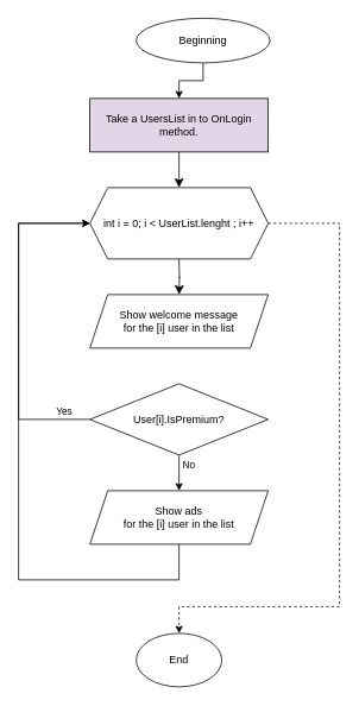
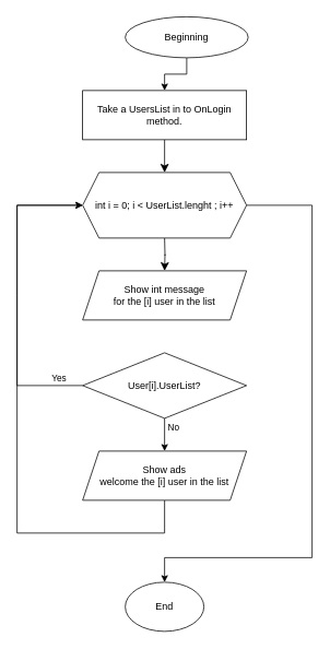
  <mxCell id="0" />
  <mxCell id="1" parent="0" />
  <mxCell id="2" value="" style="rounded=0;html=1;jettySize=auto;orthogonalLoop=1;fontSize=11;endArrow=classic;endFill=1;endSize=8;strokeWidth=1;shadow=0;labelBackgroundColor=default;edgeStyle=orthogonalEdgeStyle;startFill=0;" parent="1" edge="1"><mxGeometry relative="1" as="geometry"><mxPoint x="200" y="160" as="sourcePoint" /><mxPoint x="200" y="210" as="targetPoint" /></mxGeometry></mxCell>
  <mxCell id="3" value="" style="rounded=0;html=1;jettySize=auto;orthogonalLoop=1;fontSize=11;endArrow=classic;endFill=1;endSize=8;strokeWidth=1;shadow=0;labelBackgroundColor=default;edgeStyle=orthogonalEdgeStyle;startFill=0;" parent="1" edge="1"><mxGeometry y="20" relative="1" as="geometry"><mxPoint as="offset" /><mxPoint x="200" y="290" as="sourcePoint" /><mxPoint x="200" y="330" as="targetPoint" /></mxGeometry></mxCell>
  <mxCell id="4" style="edgeStyle=orthogonalEdgeStyle;shape=connector;rounded=0;orthogonalLoop=1;jettySize=auto;html=1;entryX=0.5;entryY=0;entryDx=0;entryDy=0;labelBackgroundColor=default;strokeColor=default;fontFamily=Helvetica;fontSize=11;fontColor=default;startFill=0;endArrow=classic;" edge="1" parent="1" source="5" target="6"><mxGeometry relative="1" as="geometry" /></mxCell>
  <mxCell id="5" value="Beginning" style="ellipse;whiteSpace=wrap;html=1;" vertex="1" parent="1"><mxGeometry x="152" y="20" width="150" height="50" as="geometry" /></mxCell>
- <mxCell id="6" value="Take a UsersList in to OnLogin method. " style="rounded=0;whiteSpace=wrap;html=1;fillColor=#e1d5e7;" vertex="1" parent="1"><mxGeometry x="100" y="110" width="200" height="60" as="geometry" /></mxCell>
+ <mxCell id="6" value="Take a UsersList in to OnLogin method. " style="rounded=0;whiteSpace=wrap;html=1;" vertex="1" parent="1"><mxGeometry x="100" y="110" width="200" height="60" as="geometry" /></mxCell>
  <mxCell id="7" value="End" style="ellipse;whiteSpace=wrap;html=1;" vertex="1" parent="1"><mxGeometry x="152" y="710" width="96" height="60" as="geometry" /></mxCell>
- <mxCell id="8" style="edgeStyle=orthogonalEdgeStyle;rounded=0;orthogonalLoop=1;jettySize=auto;html=1;entryX=0.5;entryY=0;entryDx=0;entryDy=0;dashed=1;" edge="1" parent="1" source="9" target="7"><mxGeometry relative="1" as="geometry"><mxPoint x="500" y="550" as="targetPoint" /><Array as="points"><mxPoint x="380" y="250" /><mxPoint x="380" y="680" /><mxPoint x="200" y="680" /></Array></mxGeometry></mxCell>
+ <mxCell id="8" style="edgeStyle=orthogonalEdgeStyle;rounded=0;orthogonalLoop=1;jettySize=auto;html=1;entryX=0.5;entryY=0;entryDx=0;entryDy=0;" edge="1" parent="1" source="9" target="7"><mxGeometry relative="1" as="geometry"><mxPoint x="500" y="550" as="targetPoint" /><Array as="points"><mxPoint x="380" y="250" /><mxPoint x="380" y="680" /><mxPoint x="200" y="680" /></Array></mxGeometry></mxCell>
  <mxCell id="9" value="int i = 0; i &amp;lt; UserList.lenght ; i++" style="shape=hexagon;perimeter=hexagonPerimeter2;whiteSpace=wrap;html=1;fixedSize=1;" vertex="1" parent="1"><mxGeometry x="100" y="210" width="200" height="80" as="geometry" /></mxCell>
- <mxCell id="10" value="&lt;div&gt;Show welcome message&lt;/div&gt;&lt;div&gt;for the [i] user in the list&lt;/div&gt;" style="shape=parallelogram;perimeter=parallelogramPerimeter;whiteSpace=wrap;html=1;fixedSize=1;" vertex="1" parent="1"><mxGeometry x="100" y="330" width="200" height="60" as="geometry" /></mxCell>
- <mxCell id="11" value="User[i].IsPremium?" style="rhombus;whiteSpace=wrap;html=1;" vertex="1" parent="1"><mxGeometry x="100" y="430" width="200" height="80" as="geometry" /></mxCell>
+ <mxCell id="10" value="&lt;div&gt;Show int message&lt;/div&gt;&lt;div&gt;for the [i] user in the list&lt;/div&gt;" style="shape=parallelogram;perimeter=parallelogramPerimeter;whiteSpace=wrap;html=1;fixedSize=1;" vertex="1" parent="1"><mxGeometry x="100" y="330" width="200" height="60" as="geometry" /></mxCell>
+ <mxCell id="11" value="User[i].UserList?" style="rhombus;whiteSpace=wrap;html=1;" vertex="1" parent="1"><mxGeometry x="100" y="430" width="200" height="80" as="geometry" /></mxCell>
  <mxCell id="12" value="" style="endArrow=classic;html=1;rounded=0;labelBackgroundColor=default;strokeColor=default;fontFamily=Helvetica;fontSize=11;fontColor=default;shape=connector;exitX=0.5;exitY=1;exitDx=0;exitDy=0;" edge="1" parent="1" source="11"><mxGeometry relative="1" as="geometry"><mxPoint x="170" y="360" as="sourcePoint" /><mxPoint x="200" y="550" as="targetPoint" /></mxGeometry></mxCell>
  <mxCell id="13" value="No" style="edgeLabel;resizable=0;html=1;align=center;verticalAlign=middle;fontFamily=Helvetica;fontSize=11;fontColor=default;" connectable="0" vertex="1" parent="12"><mxGeometry relative="1" as="geometry"><mxPoint x="10" y="-10" as="offset" /></mxGeometry></mxCell>
  <mxCell id="14" value="" style="endArrow=classic;html=1;rounded=0;labelBackgroundColor=default;strokeColor=default;fontFamily=Helvetica;fontSize=11;fontColor=default;shape=connector;exitX=0;exitY=0.5;exitDx=0;exitDy=0;entryX=0;entryY=0.5;entryDx=0;entryDy=0;" edge="1" parent="1" source="11" target="9"><mxGeometry relative="1" as="geometry"><mxPoint x="170" y="390" as="sourcePoint" /><mxPoint x="40" y="470" as="targetPoint" /><Array as="points"><mxPoint x="20" y="470" /><mxPoint x="20" y="360" /><mxPoint x="20" y="250" /></Array></mxGeometry></mxCell>
  <mxCell id="15" value="Yes" style="edgeLabel;resizable=0;html=1;align=center;verticalAlign=middle;fontFamily=Helvetica;fontSize=11;fontColor=default;" connectable="0" vertex="1" parent="14"><mxGeometry relative="1" as="geometry"><mxPoint x="50" y="100" as="offset" /></mxGeometry></mxCell>
  <mxCell id="16" style="edgeStyle=orthogonalEdgeStyle;shape=connector;rounded=0;orthogonalLoop=1;jettySize=auto;html=1;labelBackgroundColor=default;strokeColor=default;fontFamily=Helvetica;fontSize=11;fontColor=default;startFill=0;endArrow=classic;entryX=0;entryY=0.5;entryDx=0;entryDy=0;" edge="1" parent="1" source="17" target="9"><mxGeometry relative="1" as="geometry"><mxPoint x="20" y="470" as="targetPoint" /><Array as="points"><mxPoint x="200" y="650" /><mxPoint x="20" y="650" /><mxPoint x="20" y="250" /></Array></mxGeometry></mxCell>
- <mxCell id="17" value="&lt;div&gt;Show ads&lt;/div&gt;&lt;div&gt;for the [i] user in the list&lt;/div&gt;" style="shape=parallelogram;perimeter=parallelogramPerimeter;whiteSpace=wrap;html=1;fixedSize=1;" vertex="1" parent="1"><mxGeometry x="100" y="550" width="200" height="60" as="geometry" /></mxCell>
+ <mxCell id="17" value="&lt;div&gt;Show ads&lt;/div&gt;&lt;div&gt;welcome the [i] user in the list&lt;/div&gt;" style="shape=parallelogram;perimeter=parallelogramPerimeter;whiteSpace=wrap;html=1;fixedSize=1;" vertex="1" parent="1"><mxGeometry x="100" y="550" width="200" height="60" as="geometry" /></mxCell>
